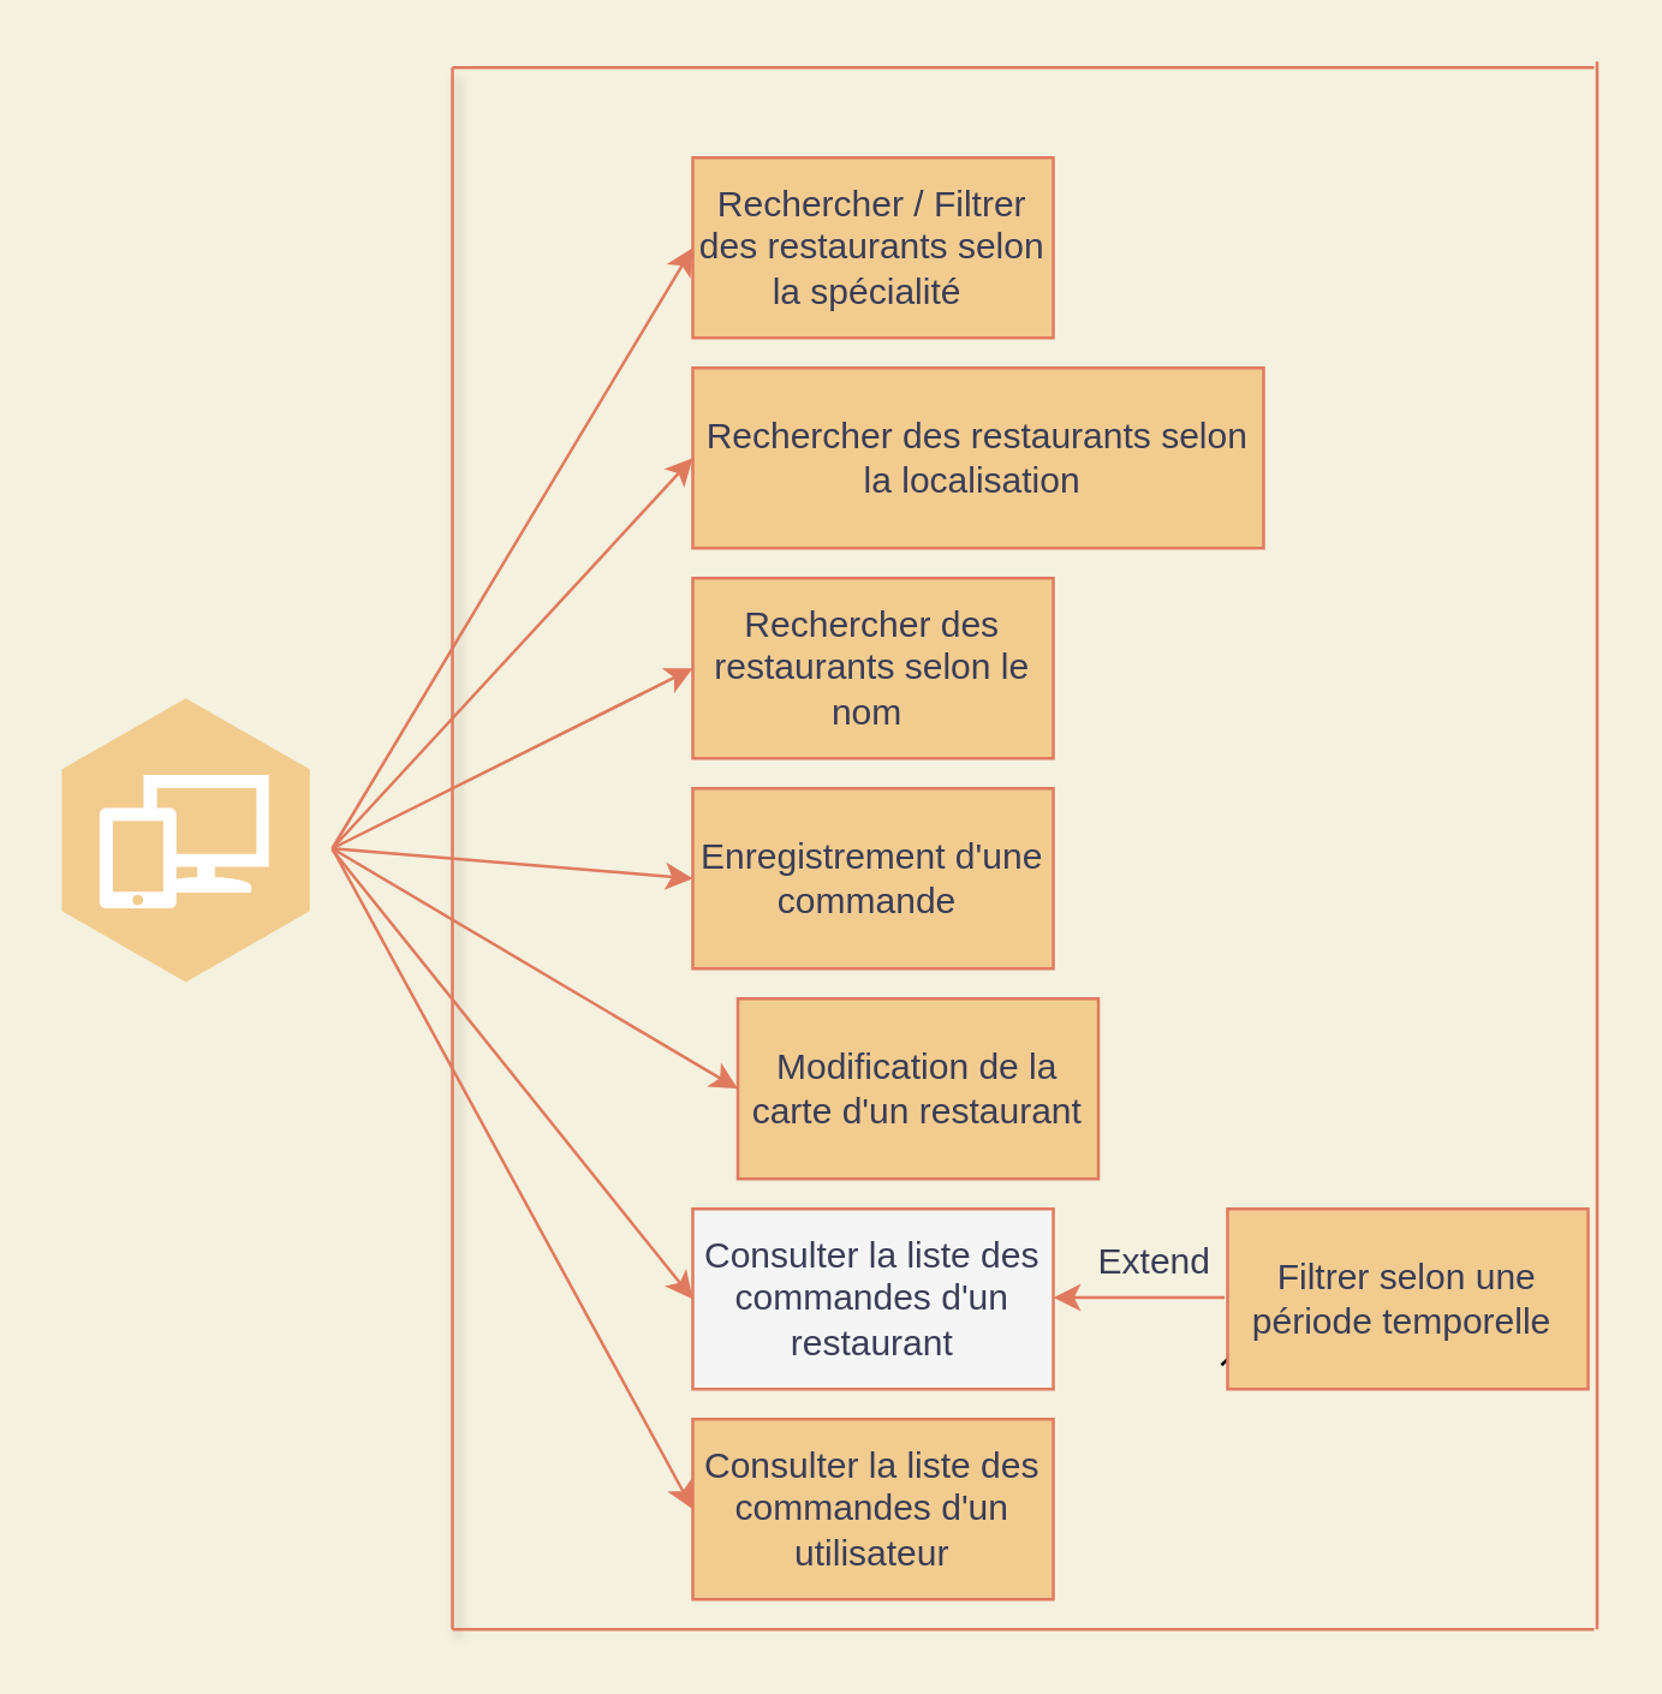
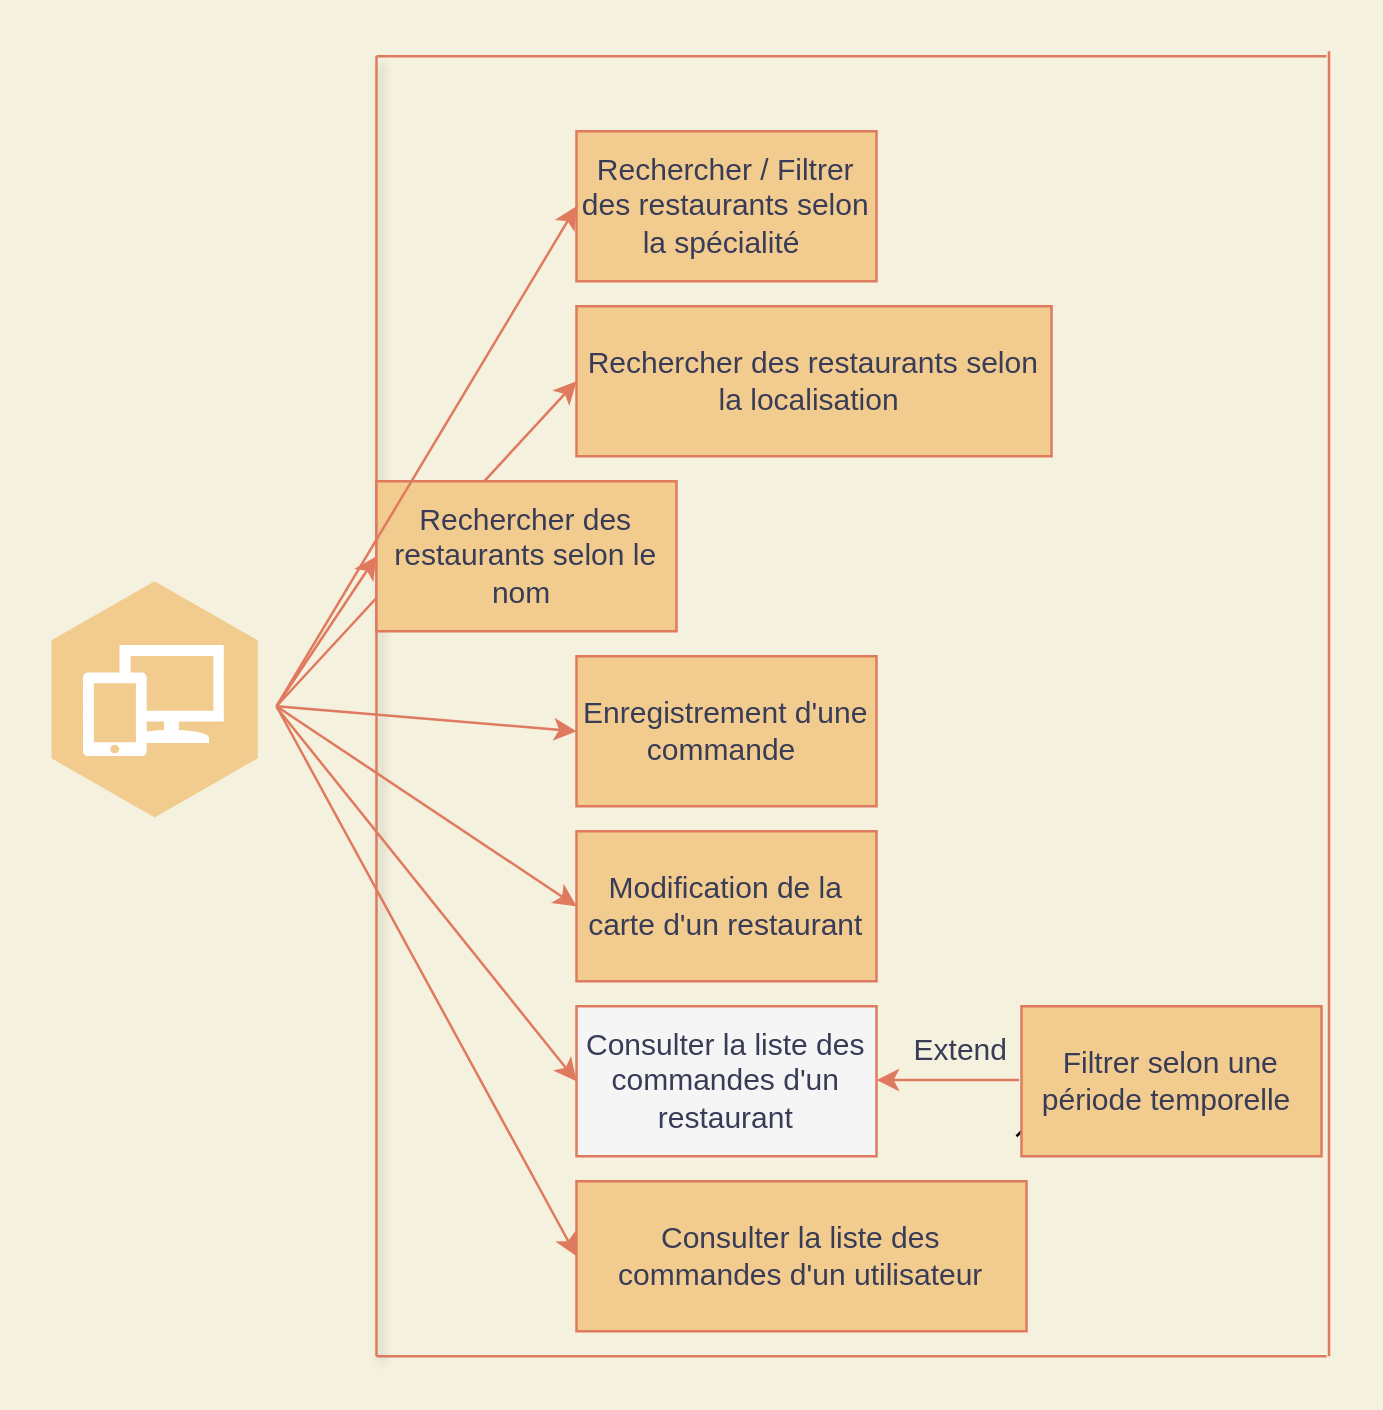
  <mxCell id="0" />
  <mxCell id="1" parent="0" />
  <mxCell id="2" value="" style="endArrow=none;html=1;shadow=1;labelBackgroundColor=#F4F1DE;strokeColor=#E07A5F;fontColor=#393C56;" parent="1" edge="1"><mxGeometry width="50" height="50" relative="1" as="geometry"><mxPoint x="150" y="542" as="sourcePoint" /><mxPoint x="150" as="targetPoint" y="22" /></mxGeometry></mxCell>
  <mxCell id="3" value="" style="endArrow=classic;html=1;entryX=0;entryY=0.5;entryDx=0;entryDy=0;labelBackgroundColor=#F4F1DE;strokeColor=#E07A5F;fontColor=#393C56;" parent="1" target="4" edge="1"><mxGeometry width="50" height="50" relative="1" as="geometry"><mxPoint x="110" y="282" as="sourcePoint" /><mxPoint x="230" y="102" as="targetPoint" /></mxGeometry></mxCell>
  <mxCell id="4" value="Enregistrement d'une commande&amp;nbsp;" style="rounded=0;whiteSpace=wrap;html=1;fillColor=#F2CC8F;strokeColor=#E07A5F;fontColor=#393C56;" parent="1" vertex="1"><mxGeometry x="230" y="262" width="120" height="60" as="geometry" /></mxCell>
- <mxCell id="5" value="Modification de la carte d'un restaurant&lt;br&gt;" style="rounded=0;whiteSpace=wrap;html=1;fillColor=#F2CC8F;strokeColor=#E07A5F;fontColor=#393C56;" parent="1" vertex="1"><mxGeometry x="245" y="332" width="120" height="60" as="geometry" /></mxCell>
+ <mxCell id="5" value="Modification de la carte d'un restaurant&lt;br&gt;" style="rounded=0;whiteSpace=wrap;html=1;fillColor=#F2CC8F;strokeColor=#E07A5F;fontColor=#393C56;" parent="1" vertex="1"><mxGeometry x="230" y="332" width="120" height="60" as="geometry" /></mxCell>
  <mxCell id="6" value="" style="endArrow=classic;html=1;entryX=0;entryY=0.5;entryDx=0;entryDy=0;labelBackgroundColor=#F4F1DE;strokeColor=#E07A5F;fontColor=#393C56;" parent="1" target="5" edge="1"><mxGeometry width="50" height="50" relative="1" as="geometry"><mxPoint x="110" y="282" as="sourcePoint" /><mxPoint x="230" y="112" as="targetPoint" /></mxGeometry></mxCell>
  <mxCell id="7" value="" style="endArrow=classic;html=1;entryX=0;entryY=0.5;entryDx=0;entryDy=0;labelBackgroundColor=#F4F1DE;strokeColor=#E07A5F;fontColor=#393C56;" parent="1" target="8" edge="1"><mxGeometry width="50" height="50" relative="1" as="geometry"><mxPoint x="110" y="282.38" as="sourcePoint" /><mxPoint x="230" y="382" as="targetPoint" /></mxGeometry></mxCell>
  <mxCell id="8" value="Consulter la liste des commandes d'un restaurant" style="rounded=0;whiteSpace=wrap;html=1;fillColor=#f5f5f5;strokeColor=#E07A5F;fontColor=#393C56;" parent="1" vertex="1"><mxGeometry x="230" y="402" width="120" height="60" as="geometry" /></mxCell>
  <mxCell id="9" value="" style="endArrow=classic;html=1;entryX=0;entryY=0.5;entryDx=0;entryDy=0;labelBackgroundColor=#F4F1DE;strokeColor=#E07A5F;fontColor=#393C56;" parent="1" target="10" edge="1"><mxGeometry width="50" height="50" relative="1" as="geometry"><mxPoint x="110" y="282" as="sourcePoint" /><mxPoint x="230" y="102" as="targetPoint" /></mxGeometry></mxCell>
  <mxCell id="10" value="Rechercher des restaurants selon la localisation&amp;nbsp;" style="rounded=0;whiteSpace=wrap;html=1;fillColor=#F2CC8F;strokeColor=#E07A5F;fontColor=#393C56;" parent="1" vertex="1"><mxGeometry x="230" y="122" width="190" height="60" as="geometry" /></mxCell>
  <mxCell id="11" value="" style="endArrow=classic;html=1;entryX=0;entryY=0.5;entryDx=0;entryDy=0;labelBackgroundColor=#F4F1DE;strokeColor=#E07A5F;fontColor=#393C56;" parent="1" target="12" edge="1"><mxGeometry width="50" height="50" relative="1" as="geometry"><mxPoint x="110" y="282" as="sourcePoint" /><mxPoint x="230" y="502" as="targetPoint" /></mxGeometry></mxCell>
- <mxCell id="12" value="Consulter la liste des commandes d'un utilisateur" style="rounded=0;whiteSpace=wrap;html=1;fillColor=#F2CC8F;strokeColor=#E07A5F;fontColor=#393C56;" parent="1" vertex="1"><mxGeometry x="230" y="472" width="120" height="60" as="geometry" /></mxCell>
+ <mxCell id="12" value="Consulter la liste des commandes d'un utilisateur" style="rounded=0;whiteSpace=wrap;html=1;fillColor=#F2CC8F;strokeColor=#E07A5F;fontColor=#393C56;" parent="1" vertex="1"><mxGeometry x="230" y="472" width="180" height="60" as="geometry" /></mxCell>
  <mxCell id="13" value="" style="endArrow=none;html=1;labelBackgroundColor=#F4F1DE;strokeColor=#E07A5F;fontColor=#393C56;" parent="1" edge="1"><mxGeometry width="50" height="50" relative="1" as="geometry"><mxPoint x="150" y="542" as="sourcePoint" /><mxPoint x="530" y="542" as="targetPoint" /><Array as="points"><mxPoint x="150" y="542" /></Array></mxGeometry></mxCell>
  <mxCell id="14" value="" style="endArrow=none;html=1;labelBackgroundColor=#F4F1DE;strokeColor=#E07A5F;fontColor=#393C56;" parent="1" edge="1"><mxGeometry width="50" height="50" relative="1" as="geometry"><mxPoint x="531" y="542" as="sourcePoint" /><mxPoint x="531" y="20" as="targetPoint" /></mxGeometry></mxCell>
  <mxCell id="15" value="" style="endArrow=none;html=1;labelBackgroundColor=#F4F1DE;strokeColor=#E07A5F;fontColor=#393C56;" parent="1" edge="1"><mxGeometry width="50" height="50" relative="1" as="geometry"><mxPoint x="150" as="sourcePoint" y="22" /><mxPoint x="530" as="targetPoint" y="22" /><Array as="points"><mxPoint x="150" y="22" /></Array></mxGeometry></mxCell>
  <mxCell id="16" value="" style="outlineConnect=0;dashed=0;verticalLabelPosition=bottom;verticalAlign=top;align=center;html=1;shape=mxgraph.aws3.workspaces;fillColor=#F2CC8F;gradientDirection=north;strokeColor=#E07A5F;fontColor=#393C56;" parent="1" vertex="1"><mxGeometry x="20" y="232" width="82.5" height="94.5" as="geometry" /></mxCell>
  <mxCell id="17" value="" style="endArrow=classic;html=1;entryX=0;entryY=0.5;entryDx=0;entryDy=0;labelBackgroundColor=#F4F1DE;strokeColor=#E07A5F;fontColor=#393C56;" parent="1" target="18" edge="1"><mxGeometry width="50" height="50" relative="1" as="geometry"><mxPoint x="110" y="282" as="sourcePoint" /><mxPoint x="230" y="182" as="targetPoint" /></mxGeometry></mxCell>
- <mxCell id="18" value="Rechercher des restaurants selon le nom&amp;nbsp;" style="rounded=0;whiteSpace=wrap;html=1;fillColor=#F2CC8F;strokeColor=#E07A5F;fontColor=#393C56;" parent="1" vertex="1"><mxGeometry x="230" y="192" width="120" height="60" as="geometry" /></mxCell>
+ <mxCell id="18" value="Rechercher des restaurants selon le nom&amp;nbsp;" style="rounded=0;whiteSpace=wrap;html=1;fillColor=#F2CC8F;strokeColor=#E07A5F;fontColor=#393C56;" parent="1" vertex="1"><mxGeometry x="150" y="192" width="120" height="60" as="geometry" /></mxCell>
  <mxCell id="19" value="Rechercher / Filtrer des restaurants selon la spécialité&amp;nbsp;" style="rounded=0;whiteSpace=wrap;html=1;fillColor=#F2CC8F;strokeColor=#E07A5F;fontColor=#393C56;" parent="1" vertex="1"><mxGeometry x="230" y="52" width="120" height="60" as="geometry" /></mxCell>
  <mxCell id="20" value="" style="endArrow=classic;html=1;entryX=0;entryY=0.5;entryDx=0;entryDy=0;labelBackgroundColor=#F4F1DE;strokeColor=#E07A5F;fontColor=#393C56;" parent="1" target="19" edge="1"><mxGeometry width="50" height="50" relative="1" as="geometry"><mxPoint x="110" y="282" as="sourcePoint" /><mxPoint x="230" y="152" as="targetPoint" /></mxGeometry></mxCell>
  <mxCell id="21" value="" style="endArrow=classic;html=1;" edge="1" parent="1"><mxGeometry width="50" height="50" relative="1" as="geometry"><mxPoint x="406" y="454" as="sourcePoint" /><mxPoint x="456" y="404" as="targetPoint" /></mxGeometry></mxCell>
  <mxCell id="22" value="" style="endArrow=none;html=1;strokeColor=#E07A5F;startArrow=classic;startFill=1;endFill=0;" edge="1" parent="1"><mxGeometry width="50" height="50" relative="1" as="geometry"><mxPoint x="350" y="431.5" as="sourcePoint" /><mxPoint x="407" y="431.5" as="targetPoint" /></mxGeometry></mxCell>
  <mxCell id="23" value="Filtrer selon une période temporelle&amp;nbsp;" style="rounded=0;whiteSpace=wrap;html=1;fillColor=#F2CC8F;strokeColor=#E07A5F;fontColor=#393C56;" vertex="1" parent="1"><mxGeometry x="408" y="402" width="120" height="60" as="geometry" /></mxCell>
  <mxCell id="24" value="Extend" style="text;html=1;strokeColor=none;fillColor=none;align=center;verticalAlign=middle;whiteSpace=wrap;rounded=0;rotation=0;fontColor=#393C56;" vertex="1" parent="1"><mxGeometry x="364" y="410" width="40" height="20" as="geometry" /></mxCell>
